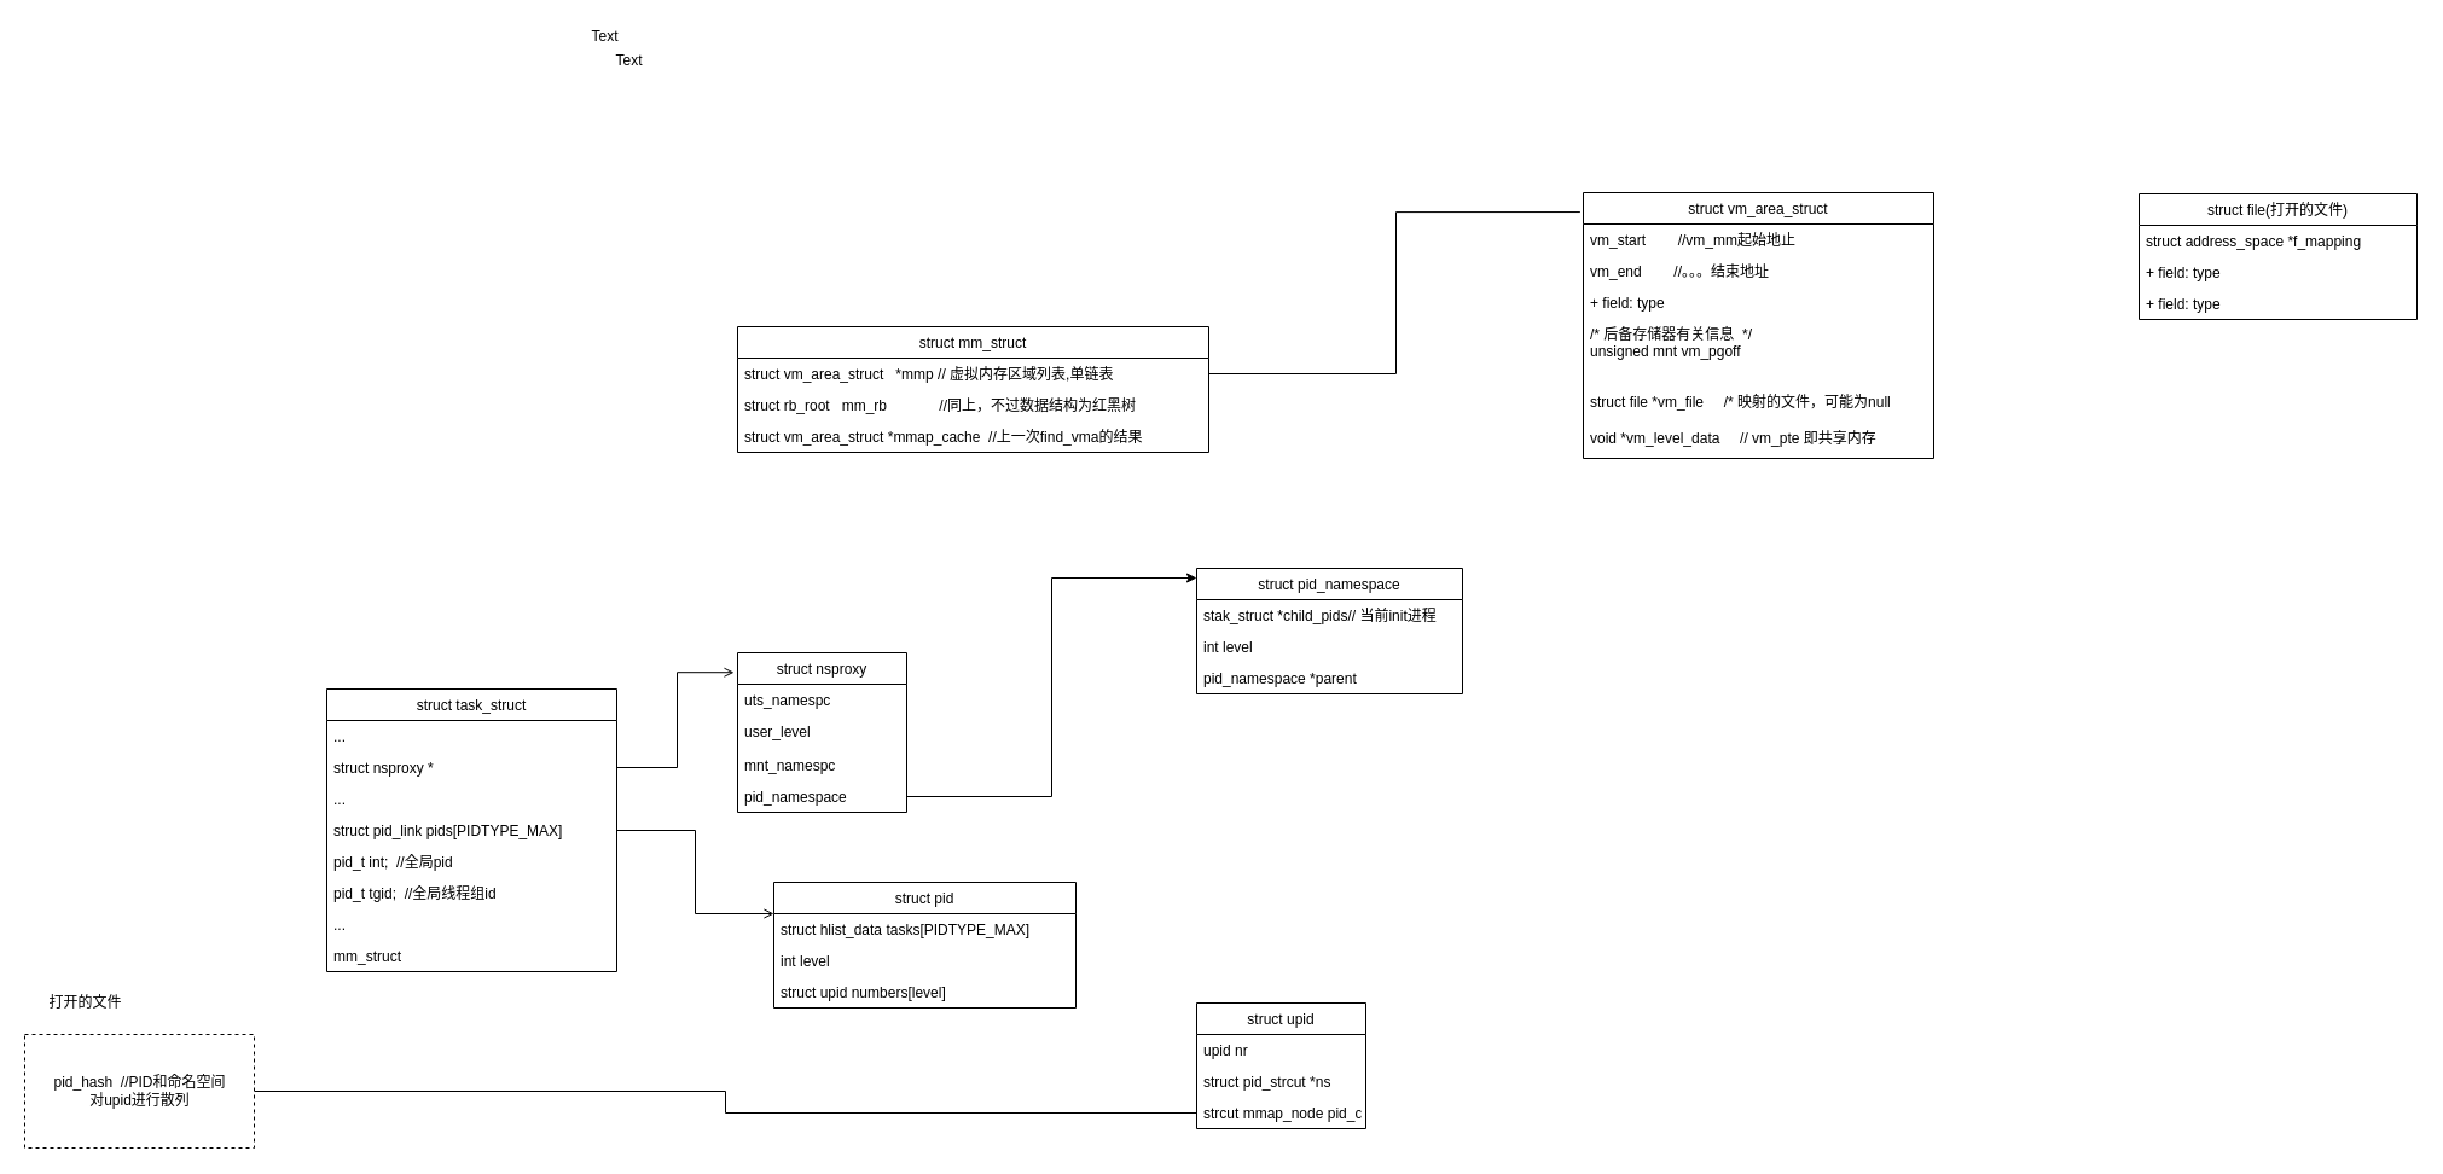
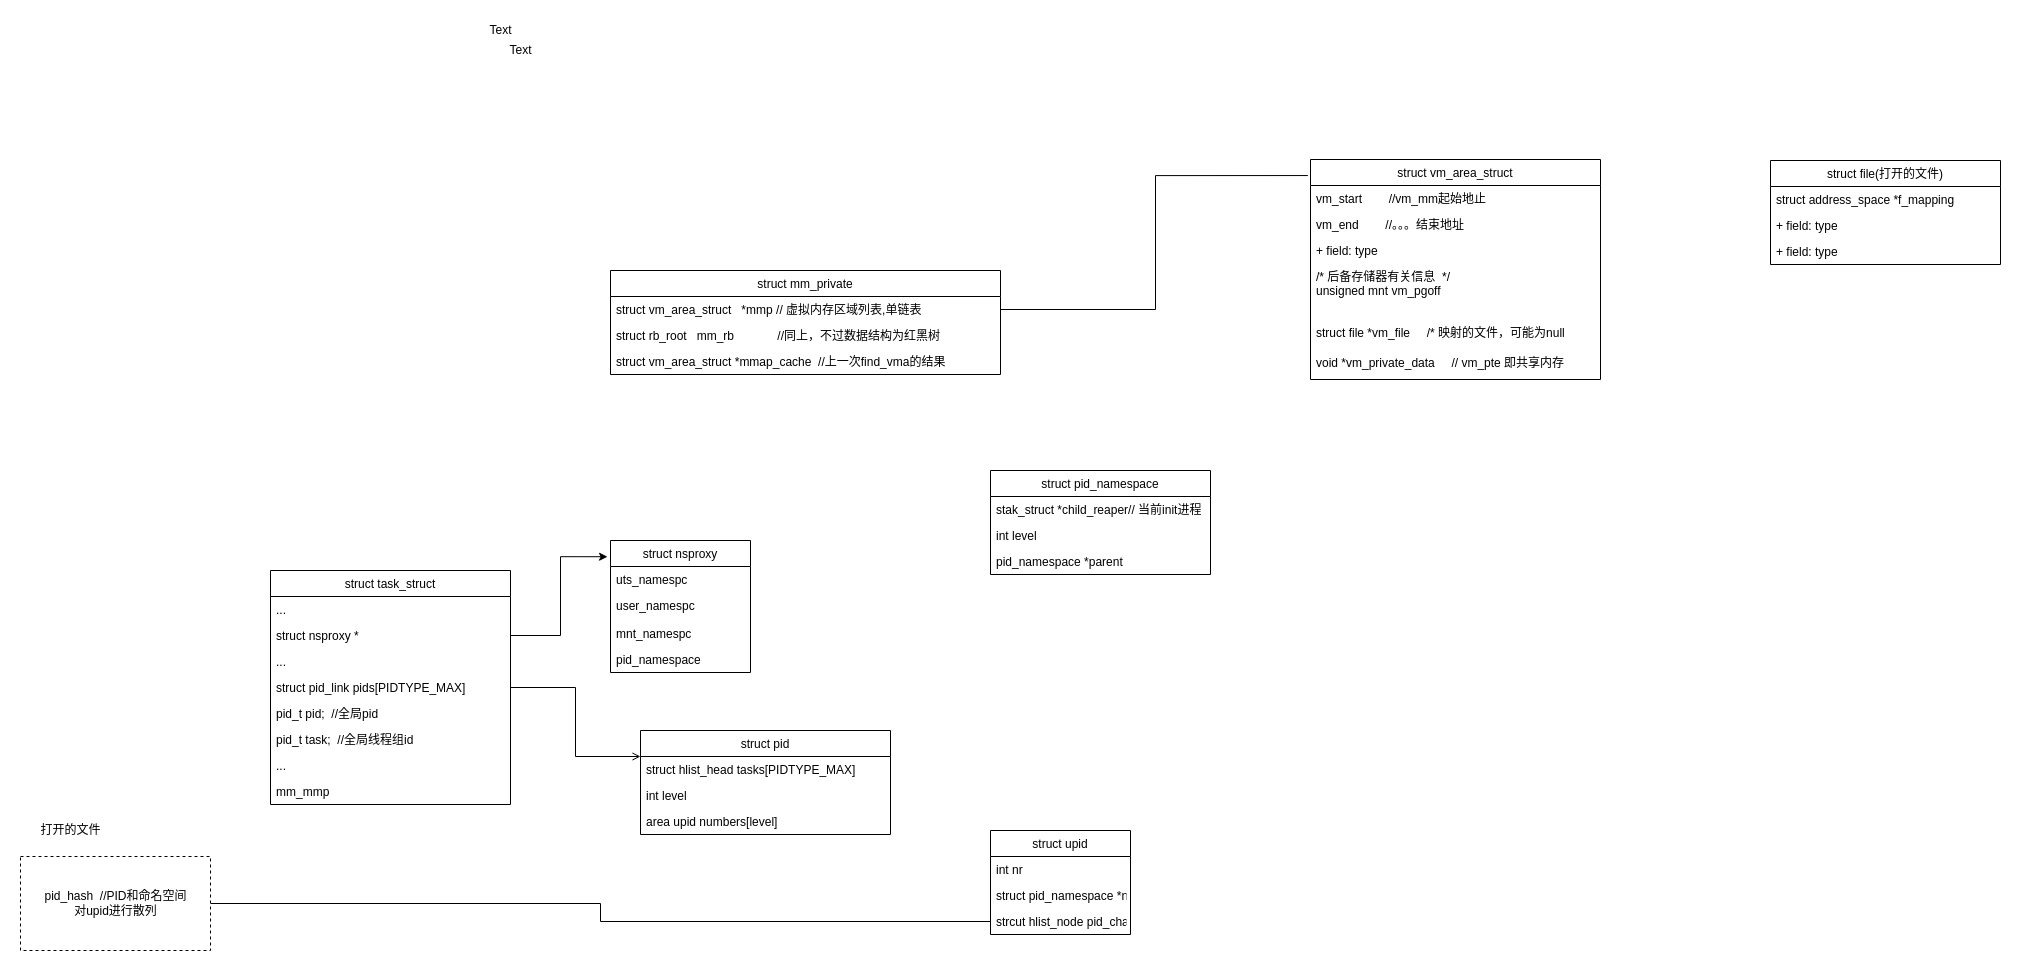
  <mxCell id="0" />
  <mxCell id="1" parent="0" />
  <mxCell id="2" value="struct nsproxy" style="swimlane;fontStyle=0;childLayout=stackLayout;horizontal=1;startSize=26;fillColor=none;horizontalStack=0;resizeParent=1;resizeParentMax=0;resizeLast=0;collapsible=1;marginBottom=0;" parent="1" vertex="1"><mxGeometry x="610" y="540" width="140" height="132" as="geometry" /></mxCell>
  <mxCell id="3" value="uts_namespc" style="text;strokeColor=none;fillColor=none;align=left;verticalAlign=top;spacingLeft=4;spacingRight=4;overflow=hidden;rotatable=0;points=[[0,0.5],[1,0.5]];portConstraint=eastwest;" parent="2" vertex="1"><mxGeometry y="26" width="140" height="26" as="geometry" /></mxCell>
- <mxCell id="4" value="user_level" style="text;strokeColor=none;fillColor=none;align=left;verticalAlign=top;spacingLeft=4;spacingRight=4;overflow=hidden;rotatable=0;points=[[0,0.5],[1,0.5]];portConstraint=eastwest;" parent="2" vertex="1"><mxGeometry y="52" width="140" height="28" as="geometry" /></mxCell>
+ <mxCell id="4" value="user_namespc" style="text;strokeColor=none;fillColor=none;align=left;verticalAlign=top;spacingLeft=4;spacingRight=4;overflow=hidden;rotatable=0;points=[[0,0.5],[1,0.5]];portConstraint=eastwest;" parent="2" vertex="1"><mxGeometry y="52" width="140" height="28" as="geometry" /></mxCell>
  <mxCell id="5" value="mnt_namespc" style="text;strokeColor=none;fillColor=none;align=left;verticalAlign=top;spacingLeft=4;spacingRight=4;overflow=hidden;rotatable=0;points=[[0,0.5],[1,0.5]];portConstraint=eastwest;" parent="2" vertex="1"><mxGeometry y="80" width="140" height="26" as="geometry" /></mxCell>
  <mxCell id="6" value="pid_namespace" style="text;strokeColor=none;fillColor=none;align=left;verticalAlign=top;spacingLeft=4;spacingRight=4;overflow=hidden;rotatable=0;points=[[0,0.5],[1,0.5]];portConstraint=eastwest;" parent="2" vertex="1"><mxGeometry y="106" width="140" height="26" as="geometry" /></mxCell>
  <mxCell id="7" value="struct task_struct" style="swimlane;fontStyle=0;childLayout=stackLayout;horizontal=1;startSize=26;fillColor=none;horizontalStack=0;resizeParent=1;resizeParentMax=0;resizeLast=0;collapsible=1;marginBottom=0;" parent="1" vertex="1"><mxGeometry x="270" y="570" width="240" height="234" as="geometry" /></mxCell>
  <mxCell id="8" value="..." style="text;strokeColor=none;fillColor=none;align=left;verticalAlign=top;spacingLeft=4;spacingRight=4;overflow=hidden;rotatable=0;points=[[0,0.5],[1,0.5]];portConstraint=eastwest;" parent="7" vertex="1"><mxGeometry y="26" width="240" height="26" as="geometry" /></mxCell>
  <mxCell id="9" value="struct nsproxy *" style="text;strokeColor=none;fillColor=none;align=left;verticalAlign=top;spacingLeft=4;spacingRight=4;overflow=hidden;rotatable=0;points=[[0,0.5],[1,0.5]];portConstraint=eastwest;" parent="7" vertex="1"><mxGeometry y="52" width="240" height="26" as="geometry" /></mxCell>
  <mxCell id="10" value="..." style="text;strokeColor=none;fillColor=none;align=left;verticalAlign=top;spacingLeft=4;spacingRight=4;overflow=hidden;rotatable=0;points=[[0,0.5],[1,0.5]];portConstraint=eastwest;" parent="7" vertex="1"><mxGeometry y="78" width="240" height="26" as="geometry" /></mxCell>
  <mxCell id="11" value="struct pid_link pids[PIDTYPE_MAX]" style="text;strokeColor=none;fillColor=none;align=left;verticalAlign=top;spacingLeft=4;spacingRight=4;overflow=hidden;rotatable=0;points=[[0,0.5],[1,0.5]];portConstraint=eastwest;" parent="7" vertex="1"><mxGeometry y="104" width="240" height="26" as="geometry" /></mxCell>
- <mxCell id="12" value="pid_t int;  //全局pid" style="text;strokeColor=none;fillColor=none;align=left;verticalAlign=top;spacingLeft=4;spacingRight=4;overflow=hidden;rotatable=0;points=[[0,0.5],[1,0.5]];portConstraint=eastwest;" parent="7" vertex="1"><mxGeometry y="130" width="240" height="26" as="geometry" /></mxCell>
- <mxCell id="13" value="pid_t tgid;  //全局线程组id" style="text;strokeColor=none;fillColor=none;align=left;verticalAlign=top;spacingLeft=4;spacingRight=4;overflow=hidden;rotatable=0;points=[[0,0.5],[1,0.5]];portConstraint=eastwest;" parent="7" vertex="1"><mxGeometry y="156" width="240" height="26" as="geometry" /></mxCell>
+ <mxCell id="12" value="pid_t pid;  //全局pid" style="text;strokeColor=none;fillColor=none;align=left;verticalAlign=top;spacingLeft=4;spacingRight=4;overflow=hidden;rotatable=0;points=[[0,0.5],[1,0.5]];portConstraint=eastwest;" parent="7" vertex="1"><mxGeometry y="130" width="240" height="26" as="geometry" /></mxCell>
+ <mxCell id="13" value="pid_t task;  //全局线程组id" style="text;strokeColor=none;fillColor=none;align=left;verticalAlign=top;spacingLeft=4;spacingRight=4;overflow=hidden;rotatable=0;points=[[0,0.5],[1,0.5]];portConstraint=eastwest;" parent="7" vertex="1"><mxGeometry y="156" width="240" height="26" as="geometry" /></mxCell>
  <mxCell id="14" value="..." style="text;strokeColor=none;fillColor=none;align=left;verticalAlign=top;spacingLeft=4;spacingRight=4;overflow=hidden;rotatable=0;points=[[0,0.5],[1,0.5]];portConstraint=eastwest;" vertex="1" parent="7"><mxGeometry y="182" width="240" height="26" as="geometry" /></mxCell>
- <mxCell id="15" value="mm_struct" style="text;strokeColor=none;fillColor=none;align=left;verticalAlign=top;spacingLeft=4;spacingRight=4;overflow=hidden;rotatable=0;points=[[0,0.5],[1,0.5]];portConstraint=eastwest;" parent="7" vertex="1"><mxGeometry y="208" width="240" height="26" as="geometry" /></mxCell>
- <mxCell id="16" style="edgeStyle=orthogonalEdgeStyle;rounded=0;orthogonalLoop=1;jettySize=auto;html=1;exitX=1;exitY=0.5;exitDx=0;exitDy=0;entryX=-0.021;entryY=0.123;entryDx=0;entryDy=0;entryPerimeter=0;endArrow=open;" parent="1" source="9" target="2" edge="1"><mxGeometry relative="1" as="geometry" /></mxCell>
+ <mxCell id="15" value="mm_mmp" style="text;strokeColor=none;fillColor=none;align=left;verticalAlign=top;spacingLeft=4;spacingRight=4;overflow=hidden;rotatable=0;points=[[0,0.5],[1,0.5]];portConstraint=eastwest;" parent="7" vertex="1"><mxGeometry y="208" width="240" height="26" as="geometry" /></mxCell>
+ <mxCell id="16" style="edgeStyle=orthogonalEdgeStyle;rounded=0;orthogonalLoop=1;jettySize=auto;html=1;exitX=1;exitY=0.5;exitDx=0;exitDy=0;entryX=-0.021;entryY=0.123;entryDx=0;entryDy=0;entryPerimeter=0;" parent="1" source="9" target="2" edge="1"><mxGeometry relative="1" as="geometry" /></mxCell>
  <mxCell id="17" value="struct pid" style="swimlane;fontStyle=0;childLayout=stackLayout;horizontal=1;startSize=26;fillColor=none;horizontalStack=0;resizeParent=1;resizeParentMax=0;resizeLast=0;collapsible=1;marginBottom=0;" parent="1" vertex="1"><mxGeometry x="640" y="730" width="250" height="104" as="geometry" /></mxCell>
- <mxCell id="18" value="struct hlist_data tasks[PIDTYPE_MAX]&#10;" style="text;strokeColor=none;fillColor=none;align=left;verticalAlign=top;spacingLeft=4;spacingRight=4;overflow=hidden;rotatable=0;points=[[0,0.5],[1,0.5]];portConstraint=eastwest;" parent="17" vertex="1"><mxGeometry y="26" width="250" height="26" as="geometry" /></mxCell>
+ <mxCell id="18" value="struct hlist_head tasks[PIDTYPE_MAX]&#10;" style="text;strokeColor=none;fillColor=none;align=left;verticalAlign=top;spacingLeft=4;spacingRight=4;overflow=hidden;rotatable=0;points=[[0,0.5],[1,0.5]];portConstraint=eastwest;" parent="17" vertex="1"><mxGeometry y="26" width="250" height="26" as="geometry" /></mxCell>
  <mxCell id="19" value="int level" style="text;strokeColor=none;fillColor=none;align=left;verticalAlign=top;spacingLeft=4;spacingRight=4;overflow=hidden;rotatable=0;points=[[0,0.5],[1,0.5]];portConstraint=eastwest;" parent="17" vertex="1"><mxGeometry y="52" width="250" height="26" as="geometry" /></mxCell>
- <mxCell id="20" value="struct upid numbers[level]" style="text;strokeColor=none;fillColor=none;align=left;verticalAlign=top;spacingLeft=4;spacingRight=4;overflow=hidden;rotatable=0;points=[[0,0.5],[1,0.5]];portConstraint=eastwest;" parent="17" vertex="1"><mxGeometry y="78" width="250" height="26" as="geometry" /></mxCell>
+ <mxCell id="20" value="area upid numbers[level]" style="text;strokeColor=none;fillColor=none;align=left;verticalAlign=top;spacingLeft=4;spacingRight=4;overflow=hidden;rotatable=0;points=[[0,0.5],[1,0.5]];portConstraint=eastwest;" parent="17" vertex="1"><mxGeometry y="78" width="250" height="26" as="geometry" /></mxCell>
  <mxCell id="21" style="edgeStyle=orthogonalEdgeStyle;rounded=0;orthogonalLoop=1;jettySize=auto;html=1;exitX=1;exitY=0.5;exitDx=0;exitDy=0;entryX=0;entryY=0.25;entryDx=0;entryDy=0;endArrow=open;" parent="1" source="11" target="17" edge="1"><mxGeometry relative="1" as="geometry" /></mxCell>
  <mxCell id="22" value="Text" style="text;html=1;align=center;verticalAlign=middle;resizable=0;points=[];autosize=1;" parent="1" vertex="1"><mxGeometry x="500" y="40" width="40" height="20" as="geometry" /></mxCell>
  <mxCell id="23" value="Text" style="text;html=1;align=center;verticalAlign=middle;resizable=0;points=[];autosize=1;" parent="1" vertex="1"><mxGeometry x="480" y="20" width="40" height="20" as="geometry" /></mxCell>
  <mxCell id="24" value="struct pid_namespace" style="swimlane;fontStyle=0;childLayout=stackLayout;horizontal=1;startSize=26;fillColor=none;horizontalStack=0;resizeParent=1;resizeParentMax=0;resizeLast=0;collapsible=1;marginBottom=0;" parent="1" vertex="1"><mxGeometry x="990" y="470" width="220" height="104" as="geometry" /></mxCell>
- <mxCell id="25" value="stak_struct *child_pids// 当前init进程" style="text;strokeColor=none;fillColor=none;align=left;verticalAlign=top;spacingLeft=4;spacingRight=4;overflow=hidden;rotatable=0;points=[[0,0.5],[1,0.5]];portConstraint=eastwest;" parent="24" vertex="1"><mxGeometry y="26" width="220" height="26" as="geometry" /></mxCell>
+ <mxCell id="25" value="stak_struct *child_reaper// 当前init进程" style="text;strokeColor=none;fillColor=none;align=left;verticalAlign=top;spacingLeft=4;spacingRight=4;overflow=hidden;rotatable=0;points=[[0,0.5],[1,0.5]];portConstraint=eastwest;" parent="24" vertex="1"><mxGeometry y="26" width="220" height="26" as="geometry" /></mxCell>
  <mxCell id="26" value="int level" style="text;strokeColor=none;fillColor=none;align=left;verticalAlign=top;spacingLeft=4;spacingRight=4;overflow=hidden;rotatable=0;points=[[0,0.5],[1,0.5]];portConstraint=eastwest;" parent="24" vertex="1"><mxGeometry y="52" width="220" height="26" as="geometry" /></mxCell>
  <mxCell id="27" value="pid_namespace *parent" style="text;strokeColor=none;fillColor=none;align=left;verticalAlign=top;spacingLeft=4;spacingRight=4;overflow=hidden;rotatable=0;points=[[0,0.5],[1,0.5]];portConstraint=eastwest;" parent="24" vertex="1"><mxGeometry y="78" width="220" height="26" as="geometry" /></mxCell>
- <mxCell id="28" style="edgeStyle=orthogonalEdgeStyle;rounded=0;orthogonalLoop=1;jettySize=auto;html=1;exitX=1;exitY=0.5;exitDx=0;exitDy=0;entryX=0;entryY=0.077;entryDx=0;entryDy=0;entryPerimeter=0;" parent="1" source="6" target="24" edge="1"><mxGeometry relative="1" as="geometry" /></mxCell>
  <mxCell id="29" value="struct upid" style="swimlane;fontStyle=0;childLayout=stackLayout;horizontal=1;startSize=26;fillColor=none;horizontalStack=0;resizeParent=1;resizeParentMax=0;resizeLast=0;collapsible=1;marginBottom=0;" parent="1" vertex="1"><mxGeometry x="990" y="830" width="140" height="104" as="geometry" /></mxCell>
- <mxCell id="30" value="upid nr" style="text;strokeColor=none;fillColor=none;align=left;verticalAlign=top;spacingLeft=4;spacingRight=4;overflow=hidden;rotatable=0;points=[[0,0.5],[1,0.5]];portConstraint=eastwest;" parent="29" vertex="1"><mxGeometry y="26" width="140" height="26" as="geometry" /></mxCell>
- <mxCell id="31" value="struct pid_strcut *ns" style="text;strokeColor=none;fillColor=none;align=left;verticalAlign=top;spacingLeft=4;spacingRight=4;overflow=hidden;rotatable=0;points=[[0,0.5],[1,0.5]];portConstraint=eastwest;" parent="29" vertex="1"><mxGeometry y="52" width="140" height="26" as="geometry" /></mxCell>
- <mxCell id="32" value="strcut mmap_node pid_chain" style="text;strokeColor=none;fillColor=none;align=left;verticalAlign=top;spacingLeft=4;spacingRight=4;overflow=hidden;rotatable=0;points=[[0,0.5],[1,0.5]];portConstraint=eastwest;" parent="29" vertex="1"><mxGeometry y="78" width="140" height="26" as="geometry" /></mxCell>
+ <mxCell id="30" value="int nr" style="text;strokeColor=none;fillColor=none;align=left;verticalAlign=top;spacingLeft=4;spacingRight=4;overflow=hidden;rotatable=0;points=[[0,0.5],[1,0.5]];portConstraint=eastwest;" parent="29" vertex="1"><mxGeometry y="26" width="140" height="26" as="geometry" /></mxCell>
+ <mxCell id="31" value="struct pid_namespace *ns" style="text;strokeColor=none;fillColor=none;align=left;verticalAlign=top;spacingLeft=4;spacingRight=4;overflow=hidden;rotatable=0;points=[[0,0.5],[1,0.5]];portConstraint=eastwest;" parent="29" vertex="1"><mxGeometry y="52" width="140" height="26" as="geometry" /></mxCell>
+ <mxCell id="32" value="strcut hlist_node pid_chain" style="text;strokeColor=none;fillColor=none;align=left;verticalAlign=top;spacingLeft=4;spacingRight=4;overflow=hidden;rotatable=0;points=[[0,0.5],[1,0.5]];portConstraint=eastwest;" parent="29" vertex="1"><mxGeometry y="78" width="140" height="26" as="geometry" /></mxCell>
  <mxCell id="33" style="edgeStyle=orthogonalEdgeStyle;rounded=0;orthogonalLoop=1;jettySize=auto;html=1;exitX=1;exitY=0.5;exitDx=0;exitDy=0;entryX=0;entryY=0.5;entryDx=0;entryDy=0;endArrow=none;" parent="1" source="34" target="32" edge="1"><mxGeometry relative="1" as="geometry" /></mxCell>
  <mxCell id="34" value="pid_hash &amp;nbsp;//PID和命名空间&lt;br&gt;对upid进行散列" style="html=1;dashed=1;" parent="1" vertex="1"><mxGeometry x="20" y="856" width="190" height="94" as="geometry" /></mxCell>
  <mxCell id="35" value="打开的文件" style="text;html=1;align=center;verticalAlign=middle;resizable=0;points=[];autosize=1;" parent="1" vertex="1"><mxGeometry x="25" y="820" width="90" height="20" as="geometry" /></mxCell>
- <mxCell id="36" value="struct mm_struct" style="swimlane;fontStyle=0;childLayout=stackLayout;horizontal=1;startSize=26;fillColor=none;horizontalStack=0;resizeParent=1;resizeParentMax=0;resizeLast=0;collapsible=1;marginBottom=0;" vertex="1" parent="1"><mxGeometry x="610" y="270" width="390" height="104" as="geometry" /></mxCell>
+ <mxCell id="36" value="struct mm_private" style="swimlane;fontStyle=0;childLayout=stackLayout;horizontal=1;startSize=26;fillColor=none;horizontalStack=0;resizeParent=1;resizeParentMax=0;resizeLast=0;collapsible=1;marginBottom=0;" vertex="1" parent="1"><mxGeometry x="610" y="270" width="390" height="104" as="geometry" /></mxCell>
  <mxCell id="37" value="struct vm_area_struct   *mmp // 虚拟内存区域列表,单链表" style="text;strokeColor=none;fillColor=none;align=left;verticalAlign=top;spacingLeft=4;spacingRight=4;overflow=hidden;rotatable=0;points=[[0,0.5],[1,0.5]];portConstraint=eastwest;" vertex="1" parent="36"><mxGeometry y="26" width="390" height="26" as="geometry" /></mxCell>
  <mxCell id="38" value="struct rb_root   mm_rb             //同上，不过数据结构为红黑树" style="text;strokeColor=none;fillColor=none;align=left;verticalAlign=top;spacingLeft=4;spacingRight=4;overflow=hidden;rotatable=0;points=[[0,0.5],[1,0.5]];portConstraint=eastwest;" vertex="1" parent="36"><mxGeometry y="52" width="390" height="26" as="geometry" /></mxCell>
  <mxCell id="39" value="struct vm_area_struct *mmap_cache  //上一次find_vma的结果 " style="text;strokeColor=none;fillColor=none;align=left;verticalAlign=top;spacingLeft=4;spacingRight=4;overflow=hidden;rotatable=0;points=[[0,0.5],[1,0.5]];portConstraint=eastwest;" vertex="1" parent="36"><mxGeometry y="78" width="390" height="26" as="geometry" /></mxCell>
  <mxCell id="40" value="struct vm_area_struct" style="swimlane;fontStyle=0;childLayout=stackLayout;horizontal=1;startSize=26;fillColor=none;horizontalStack=0;resizeParent=1;resizeParentMax=0;resizeLast=0;collapsible=1;marginBottom=0;" vertex="1" parent="1"><mxGeometry x="1310" y="159" width="290" height="220" as="geometry" /></mxCell>
  <mxCell id="41" value="vm_start        //vm_mm起始地止" style="text;strokeColor=none;fillColor=none;align=left;verticalAlign=top;spacingLeft=4;spacingRight=4;overflow=hidden;rotatable=0;points=[[0,0.5],[1,0.5]];portConstraint=eastwest;" vertex="1" parent="40"><mxGeometry y="26" width="290" height="26" as="geometry" /></mxCell>
  <mxCell id="42" value="vm_end        //。。。结束地址" style="text;strokeColor=none;fillColor=none;align=left;verticalAlign=top;spacingLeft=4;spacingRight=4;overflow=hidden;rotatable=0;points=[[0,0.5],[1,0.5]];portConstraint=eastwest;" vertex="1" parent="40"><mxGeometry y="52" width="290" height="26" as="geometry" /></mxCell>
  <mxCell id="43" value="+ field: type" style="text;strokeColor=none;fillColor=none;align=left;verticalAlign=top;spacingLeft=4;spacingRight=4;overflow=hidden;rotatable=0;points=[[0,0.5],[1,0.5]];portConstraint=eastwest;" vertex="1" parent="40"><mxGeometry y="78" width="290" height="26" as="geometry" /></mxCell>
  <mxCell id="44" value="/* 后备存储器有关信息  */&#10;unsigned mnt vm_pgoff" style="text;strokeColor=none;fillColor=none;align=left;verticalAlign=top;spacingLeft=4;spacingRight=4;overflow=hidden;rotatable=0;points=[[0,0.5],[1,0.5]];portConstraint=eastwest;" vertex="1" parent="40"><mxGeometry y="104" width="290" height="56" as="geometry" /></mxCell>
  <mxCell id="45" value="struct file *vm_file     /* 映射的文件，可能为null" style="text;strokeColor=none;fillColor=none;align=left;verticalAlign=top;spacingLeft=4;spacingRight=4;overflow=hidden;rotatable=0;points=[[0,0.5],[1,0.5]];portConstraint=eastwest;" vertex="1" parent="40"><mxGeometry y="160" width="290" height="30" as="geometry" /></mxCell>
- <mxCell id="46" value="void *vm_level_data     // vm_pte 即共享内存" style="text;strokeColor=none;fillColor=none;align=left;verticalAlign=top;spacingLeft=4;spacingRight=4;overflow=hidden;rotatable=0;points=[[0,0.5],[1,0.5]];portConstraint=eastwest;" vertex="1" parent="40"><mxGeometry y="190" width="290" height="30" as="geometry" /></mxCell>
+ <mxCell id="46" value="void *vm_private_data     // vm_pte 即共享内存" style="text;strokeColor=none;fillColor=none;align=left;verticalAlign=top;spacingLeft=4;spacingRight=4;overflow=hidden;rotatable=0;points=[[0,0.5],[1,0.5]];portConstraint=eastwest;" vertex="1" parent="40"><mxGeometry y="190" width="290" height="30" as="geometry" /></mxCell>
  <mxCell id="47" style="edgeStyle=orthogonalEdgeStyle;rounded=0;orthogonalLoop=1;jettySize=auto;html=1;exitX=1;exitY=0.5;exitDx=0;exitDy=0;entryX=-0.009;entryY=0.073;entryDx=0;entryDy=0;entryPerimeter=0;endArrow=none;" edge="1" parent="1" source="37" target="40"><mxGeometry relative="1" as="geometry" /></mxCell>
  <mxCell id="48" value="struct file(打开的文件)" style="swimlane;fontStyle=0;childLayout=stackLayout;horizontal=1;startSize=26;fillColor=none;horizontalStack=0;resizeParent=1;resizeParentMax=0;resizeLast=0;collapsible=1;marginBottom=0;" vertex="1" parent="1"><mxGeometry x="1770" y="160" width="230" height="104" as="geometry" /></mxCell>
  <mxCell id="49" value="struct address_space *f_mapping" style="text;strokeColor=none;fillColor=none;align=left;verticalAlign=top;spacingLeft=4;spacingRight=4;overflow=hidden;rotatable=0;points=[[0,0.5],[1,0.5]];portConstraint=eastwest;" vertex="1" parent="48"><mxGeometry y="26" width="230" height="26" as="geometry" /></mxCell>
  <mxCell id="50" value="+ field: type" style="text;strokeColor=none;fillColor=none;align=left;verticalAlign=top;spacingLeft=4;spacingRight=4;overflow=hidden;rotatable=0;points=[[0,0.5],[1,0.5]];portConstraint=eastwest;" vertex="1" parent="48"><mxGeometry y="52" width="230" height="26" as="geometry" /></mxCell>
  <mxCell id="51" value="+ field: type" style="text;strokeColor=none;fillColor=none;align=left;verticalAlign=top;spacingLeft=4;spacingRight=4;overflow=hidden;rotatable=0;points=[[0,0.5],[1,0.5]];portConstraint=eastwest;" vertex="1" parent="48"><mxGeometry y="78" width="230" height="26" as="geometry" /></mxCell>
